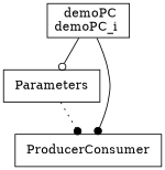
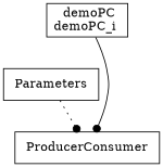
  digraph {
    node [shape=box]
    edge [arrowhead=dot]
    n1 [label=" Parameters "]
    n2 [label=" ProducerConsumer "]
    n3 [label=" demoPC\ndemoPC_i "]
    n1 -> n2 [style=dotted]
-   n3 -> n1 [arrowhead=odot]
    n3 -> n2
  }
